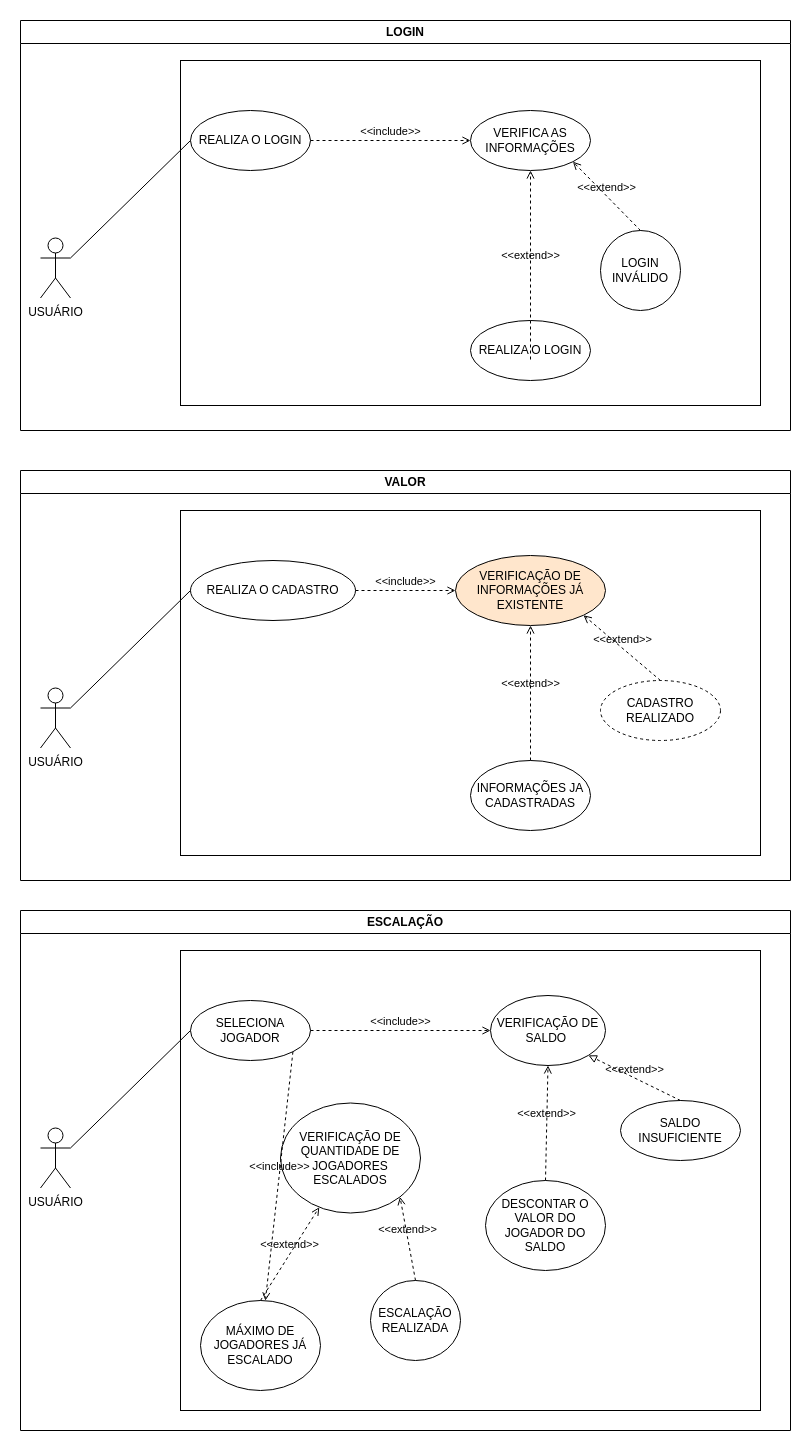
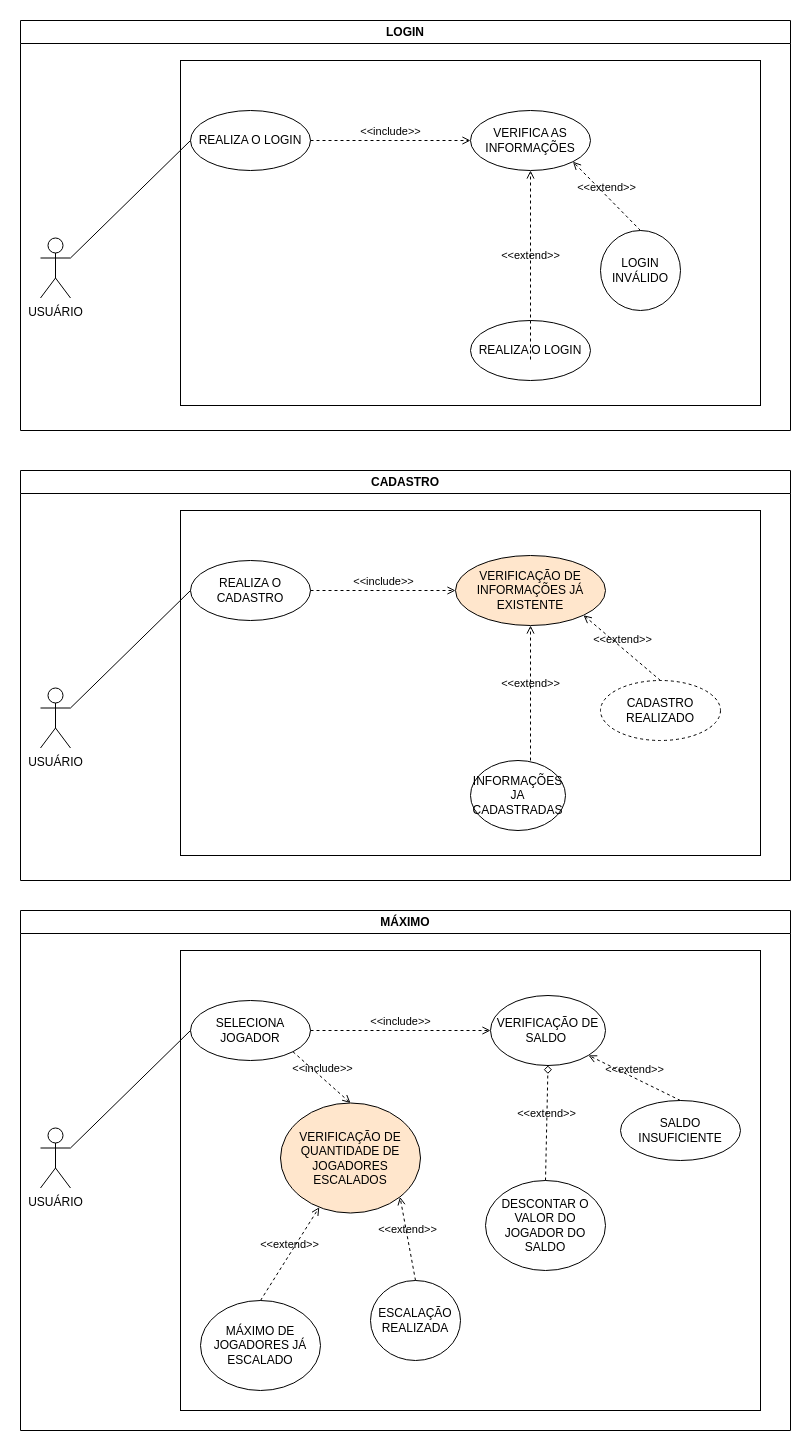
  <mxCell id="0" />
  <mxCell id="1" parent="0" />
  <mxCell id="2" value="LOGIN" style="swimlane;whiteSpace=wrap;html=1;" vertex="1" parent="1"><mxGeometry x="20" y="20" width="770" height="410" as="geometry" /></mxCell>
  <mxCell id="3" value="USUÁRIO" style="shape=umlActor;verticalLabelPosition=bottom;verticalAlign=top;html=1;outlineConnect=0;" vertex="1" parent="2"><mxGeometry x="20" y="217.5" width="30" height="60" as="geometry" /></mxCell>
  <mxCell id="4" value="" style="rounded=0;whiteSpace=wrap;html=1;" vertex="1" parent="2"><mxGeometry x="160" y="40" width="580" height="345" as="geometry" /></mxCell>
  <mxCell id="5" value="REALIZA O LOGIN" style="ellipse;whiteSpace=wrap;html=1;" vertex="1" parent="2"><mxGeometry x="170" y="90" width="120" height="60" as="geometry" /></mxCell>
  <mxCell id="6" value="" style="endArrow=none;html=1;rounded=0;exitX=1;exitY=0.333;exitDx=0;exitDy=0;exitPerimeter=0;entryX=0;entryY=0.5;entryDx=0;entryDy=0;" edge="1" parent="2" source="3" target="5"><mxGeometry width="50" height="50" relative="1" as="geometry"><mxPoint x="360" y="380" as="sourcePoint" /><mxPoint x="410" y="330" as="targetPoint" /></mxGeometry></mxCell>
  <mxCell id="7" value="VERIFICA AS INFORMAÇÕES" style="ellipse;whiteSpace=wrap;html=1;" vertex="1" parent="2"><mxGeometry x="450" y="90" width="120" height="60" as="geometry" /></mxCell>
  <mxCell id="8" value="&amp;lt;&amp;lt;include&amp;gt;&amp;gt;" style="html=1;verticalAlign=bottom;labelBackgroundColor=none;endArrow=open;endFill=0;dashed=1;rounded=0;exitX=1;exitY=0.5;exitDx=0;exitDy=0;" edge="1" parent="2" source="5" target="7"><mxGeometry width="160" relative="1" as="geometry"><mxPoint x="300" y="340" as="sourcePoint" /><mxPoint x="460" y="340" as="targetPoint" /></mxGeometry></mxCell>
  <mxCell id="9" value="LOGIN INVÁLIDO" style="ellipse;whiteSpace=wrap;html=1;" vertex="1" parent="2"><mxGeometry x="580" y="210" width="80" height="80" as="geometry" /></mxCell>
  <mxCell id="10" value="REALIZA O LOGIN" style="ellipse;whiteSpace=wrap;html=1;" vertex="1" parent="2"><mxGeometry x="450" y="300" width="120" height="60" as="geometry" /></mxCell>
  <mxCell id="11" value="&amp;lt;&amp;lt;extend&amp;gt;&amp;gt;" style="html=1;verticalAlign=bottom;labelBackgroundColor=none;endArrow=open;endFill=0;dashed=1;rounded=0;entryX=1;entryY=1;entryDx=0;entryDy=0;exitX=0.5;exitY=0;exitDx=0;exitDy=0;" edge="1" parent="2" source="9" target="7"><mxGeometry width="160" relative="1" as="geometry"><mxPoint x="280" y="239.5" as="sourcePoint" /><mxPoint x="440" y="239.5" as="targetPoint" /></mxGeometry></mxCell>
  <mxCell id="12" value="&amp;lt;&amp;lt;extend&amp;gt;&amp;gt;" style="html=1;verticalAlign=bottom;labelBackgroundColor=none;endArrow=open;endFill=0;dashed=1;rounded=0;entryX=0.5;entryY=1;entryDx=0;entryDy=0;" edge="1" parent="2" target="7"><mxGeometry width="160" relative="1" as="geometry"><mxPoint x="510" y="339" as="sourcePoint" /><mxPoint x="419.996" y="270.003" as="targetPoint" /></mxGeometry></mxCell>
- <mxCell id="13" value="VALOR" style="swimlane;whiteSpace=wrap;html=1;" vertex="1" parent="1"><mxGeometry x="20" y="470" width="770" height="410" as="geometry" /></mxCell>
+ <mxCell id="13" value="CADASTRO" style="swimlane;whiteSpace=wrap;html=1;" vertex="1" parent="1"><mxGeometry x="20" y="470" width="770" height="410" as="geometry" /></mxCell>
  <mxCell id="14" value="USUÁRIO" style="shape=umlActor;verticalLabelPosition=bottom;verticalAlign=top;html=1;outlineConnect=0;" vertex="1" parent="13"><mxGeometry x="20" y="217.5" width="30" height="60" as="geometry" /></mxCell>
  <mxCell id="15" value="" style="rounded=0;whiteSpace=wrap;html=1;" vertex="1" parent="13"><mxGeometry x="160" y="40" width="580" height="345" as="geometry" /></mxCell>
- <mxCell id="16" value="REALIZA O CADASTRO" style="ellipse;whiteSpace=wrap;html=1;" vertex="1" parent="13"><mxGeometry x="170" y="90" width="165" height="60" as="geometry" /></mxCell>
+ <mxCell id="16" value="REALIZA O CADASTRO" style="ellipse;whiteSpace=wrap;html=1;" vertex="1" parent="13"><mxGeometry x="170" y="90" width="120" height="60" as="geometry" /></mxCell>
  <mxCell id="17" value="" style="endArrow=none;html=1;rounded=0;exitX=1;exitY=0.333;exitDx=0;exitDy=0;exitPerimeter=0;entryX=0;entryY=0.5;entryDx=0;entryDy=0;" edge="1" parent="13" source="14" target="16"><mxGeometry width="50" height="50" relative="1" as="geometry"><mxPoint x="360" y="380" as="sourcePoint" /><mxPoint x="410" y="330" as="targetPoint" /></mxGeometry></mxCell>
  <mxCell id="18" value="VERIFICAÇÃO DE INFORMAÇÕES JÁ EXISTENTE" style="ellipse;whiteSpace=wrap;html=1;fillColor=#ffe6cc;" vertex="1" parent="13"><mxGeometry x="435" y="85" width="150" height="70" as="geometry" /></mxCell>
  <mxCell id="19" value="&amp;lt;&amp;lt;include&amp;gt;&amp;gt;" style="html=1;verticalAlign=bottom;labelBackgroundColor=none;endArrow=open;endFill=0;dashed=1;rounded=0;exitX=1;exitY=0.5;exitDx=0;exitDy=0;" edge="1" parent="13" source="16" target="18"><mxGeometry width="160" relative="1" as="geometry"><mxPoint x="300" y="340" as="sourcePoint" /><mxPoint x="460" y="340" as="targetPoint" /></mxGeometry></mxCell>
  <mxCell id="20" value="CADASTRO REALIZADO" style="ellipse;whiteSpace=wrap;html=1;dashed=1;" vertex="1" parent="13"><mxGeometry x="580" y="210" width="120" height="60" as="geometry" /></mxCell>
- <mxCell id="21" value="INFORMAÇÕES JA CADASTRADAS" style="ellipse;whiteSpace=wrap;html=1;" vertex="1" parent="13"><mxGeometry x="450" y="290" width="120" height="70" as="geometry" /></mxCell>
+ <mxCell id="21" value="INFORMAÇÕES JA CADASTRADAS" style="ellipse;whiteSpace=wrap;html=1;" vertex="1" parent="13"><mxGeometry x="450" y="290" width="95" height="70" as="geometry" /></mxCell>
  <mxCell id="22" value="&amp;lt;&amp;lt;extend&amp;gt;&amp;gt;" style="html=1;verticalAlign=bottom;labelBackgroundColor=none;endArrow=open;endFill=0;dashed=1;rounded=0;entryX=1;entryY=1;entryDx=0;entryDy=0;exitX=0.5;exitY=0;exitDx=0;exitDy=0;" edge="1" parent="13" source="20" target="18"><mxGeometry width="160" relative="1" as="geometry"><mxPoint x="280" y="239.5" as="sourcePoint" /><mxPoint x="440" y="239.5" as="targetPoint" /></mxGeometry></mxCell>
  <mxCell id="23" value="&amp;lt;&amp;lt;extend&amp;gt;&amp;gt;" style="html=1;verticalAlign=bottom;labelBackgroundColor=none;endArrow=open;endFill=0;dashed=1;rounded=0;entryX=0.5;entryY=1;entryDx=0;entryDy=0;" edge="1" parent="13" target="18"><mxGeometry width="160" relative="1" as="geometry"><mxPoint x="510" y="290" as="sourcePoint" /><mxPoint x="419.996" y="270.003" as="targetPoint" /></mxGeometry></mxCell>
- <mxCell id="24" value="ESCALAÇÃO" style="swimlane;whiteSpace=wrap;html=1;" vertex="1" parent="1"><mxGeometry x="20" y="910" width="770" height="520" as="geometry" /></mxCell>
+ <mxCell id="24" value="MÁXIMO" style="swimlane;whiteSpace=wrap;html=1;" vertex="1" parent="1"><mxGeometry x="20" y="910" width="770" height="520" as="geometry" /></mxCell>
  <mxCell id="25" value="USUÁRIO" style="shape=umlActor;verticalLabelPosition=bottom;verticalAlign=top;html=1;outlineConnect=0;" vertex="1" parent="24"><mxGeometry x="20" y="217.5" width="30" height="60" as="geometry" /></mxCell>
  <mxCell id="26" value="" style="rounded=0;whiteSpace=wrap;html=1;" vertex="1" parent="24"><mxGeometry x="160" y="40" width="580" height="460" as="geometry" /></mxCell>
  <mxCell id="27" value="SELECIONA JOGADOR" style="ellipse;whiteSpace=wrap;html=1;" vertex="1" parent="24"><mxGeometry x="170" y="90" width="120" height="60" as="geometry" /></mxCell>
  <mxCell id="28" value="" style="endArrow=none;html=1;rounded=0;exitX=1;exitY=0.333;exitDx=0;exitDy=0;exitPerimeter=0;entryX=0;entryY=0.5;entryDx=0;entryDy=0;" edge="1" parent="24" source="25" target="27"><mxGeometry width="50" height="50" relative="1" as="geometry"><mxPoint x="360" y="380" as="sourcePoint" /><mxPoint x="410" y="330" as="targetPoint" /></mxGeometry></mxCell>
  <mxCell id="29" value="VERIFICAÇÃO DE SALDO&amp;nbsp;" style="ellipse;whiteSpace=wrap;html=1;" vertex="1" parent="24"><mxGeometry x="470" y="85" width="115" height="70" as="geometry" /></mxCell>
  <mxCell id="30" value="&amp;lt;&amp;lt;include&amp;gt;&amp;gt;" style="html=1;verticalAlign=bottom;labelBackgroundColor=none;endArrow=open;endFill=0;dashed=1;rounded=0;exitX=1;exitY=0.5;exitDx=0;exitDy=0;" edge="1" parent="24" source="27" target="29"><mxGeometry width="160" relative="1" as="geometry"><mxPoint x="300" y="340" as="sourcePoint" /><mxPoint x="460" y="340" as="targetPoint" /></mxGeometry></mxCell>
  <mxCell id="31" value="SALDO INSUFICIENTE" style="ellipse;whiteSpace=wrap;html=1;" vertex="1" parent="24"><mxGeometry x="600" y="190" width="120" height="60" as="geometry" /></mxCell>
  <mxCell id="32" value="DESCONTAR O VALOR DO JOGADOR DO SALDO" style="ellipse;whiteSpace=wrap;html=1;" vertex="1" parent="24"><mxGeometry x="465" y="270" width="120" height="90" as="geometry" /></mxCell>
- <mxCell id="33" value="&amp;lt;&amp;lt;extend&amp;gt;&amp;gt;" style="html=1;verticalAlign=bottom;labelBackgroundColor=none;endArrow=block;endFill=0;dashed=1;rounded=0;entryX=1;entryY=1;entryDx=0;entryDy=0;exitX=0.5;exitY=0;exitDx=0;exitDy=0;" edge="1" parent="24" source="31" target="29"><mxGeometry width="160" relative="1" as="geometry"><mxPoint x="280" y="239.5" as="sourcePoint" /><mxPoint x="440" y="239.5" as="targetPoint" /></mxGeometry></mxCell>
- <mxCell id="34" value="&amp;lt;&amp;lt;extend&amp;gt;&amp;gt;" style="html=1;verticalAlign=bottom;labelBackgroundColor=none;endArrow=open;endFill=0;dashed=1;rounded=0;entryX=0.5;entryY=1;entryDx=0;entryDy=0;exitX=0.5;exitY=0;exitDx=0;exitDy=0;" edge="1" parent="24" target="29" source="32"><mxGeometry width="160" relative="1" as="geometry"><mxPoint x="510" y="290" as="sourcePoint" /><mxPoint x="419.996" y="270.003" as="targetPoint" /></mxGeometry></mxCell>
- <mxCell id="35" value="VERIFICAÇÃO DE QUANTIDADE DE JOGADORES ESCALADOS" style="ellipse;whiteSpace=wrap;html=1;" vertex="1" parent="24"><mxGeometry x="260" y="192.5" width="140" height="110" as="geometry" /></mxCell>
- <mxCell id="36" value="&amp;lt;&amp;lt;include&amp;gt;&amp;gt;" style="html=1;verticalAlign=bottom;labelBackgroundColor=none;endArrow=open;endFill=0;dashed=1;rounded=0;exitX=1;exitY=1;exitDx=0;exitDy=0;" edge="1" parent="24" source="27" target="37"><mxGeometry width="160" relative="1" as="geometry"><mxPoint x="300" y="130" as="sourcePoint" /><mxPoint x="480" y="130" as="targetPoint" /></mxGeometry></mxCell>
+ <mxCell id="33" value="&amp;lt;&amp;lt;extend&amp;gt;&amp;gt;" style="html=1;verticalAlign=bottom;labelBackgroundColor=none;endArrow=open;endFill=0;dashed=1;rounded=0;entryX=1;entryY=1;entryDx=0;entryDy=0;exitX=0.5;exitY=0;exitDx=0;exitDy=0;" edge="1" parent="24" source="31" target="29"><mxGeometry width="160" relative="1" as="geometry"><mxPoint x="280" y="239.5" as="sourcePoint" /><mxPoint x="440" y="239.5" as="targetPoint" /></mxGeometry></mxCell>
+ <mxCell id="34" value="&amp;lt;&amp;lt;extend&amp;gt;&amp;gt;" style="html=1;verticalAlign=bottom;labelBackgroundColor=none;endArrow=diamond;endFill=0;dashed=1;rounded=0;entryX=0.5;entryY=1;entryDx=0;entryDy=0;exitX=0.5;exitY=0;exitDx=0;exitDy=0;" edge="1" parent="24" target="29" source="32"><mxGeometry width="160" relative="1" as="geometry"><mxPoint x="510" y="290" as="sourcePoint" /><mxPoint x="419.996" y="270.003" as="targetPoint" /></mxGeometry></mxCell>
+ <mxCell id="35" value="VERIFICAÇÃO DE QUANTIDADE DE JOGADORES ESCALADOS" style="ellipse;whiteSpace=wrap;html=1;fillColor=#ffe6cc;" vertex="1" parent="24"><mxGeometry x="260" y="192.5" width="140" height="110" as="geometry" /></mxCell>
+ <mxCell id="36" value="&amp;lt;&amp;lt;include&amp;gt;&amp;gt;" style="html=1;verticalAlign=bottom;labelBackgroundColor=none;endArrow=open;endFill=0;dashed=1;rounded=0;exitX=1;exitY=1;exitDx=0;exitDy=0;entryX=0.5;entryY=0;entryDx=0;entryDy=0;" edge="1" parent="24" source="27" target="35"><mxGeometry width="160" relative="1" as="geometry"><mxPoint x="300" y="130" as="sourcePoint" /><mxPoint x="480" y="130" as="targetPoint" /></mxGeometry></mxCell>
  <mxCell id="37" value="MÁXIMO DE JOGADORES JÁ ESCALADO" style="ellipse;whiteSpace=wrap;html=1;" vertex="1" parent="24"><mxGeometry x="180" y="390" width="120" height="90" as="geometry" /></mxCell>
  <mxCell id="38" value="&amp;lt;&amp;lt;extend&amp;gt;&amp;gt;" style="html=1;verticalAlign=bottom;labelBackgroundColor=none;endArrow=open;endFill=0;dashed=1;rounded=0;exitX=0.5;exitY=0;exitDx=0;exitDy=0;" edge="1" parent="24" source="37" target="35"><mxGeometry width="160" relative="1" as="geometry"><mxPoint x="535" y="280" as="sourcePoint" /><mxPoint x="537.5" y="165" as="targetPoint" /></mxGeometry></mxCell>
  <mxCell id="39" value="ESCALAÇÃO REALIZADA" style="ellipse;whiteSpace=wrap;html=1;" vertex="1" parent="24"><mxGeometry x="350" y="370" width="90" height="80" as="geometry" /></mxCell>
  <mxCell id="40" value="&amp;lt;&amp;lt;extend&amp;gt;&amp;gt;" style="html=1;verticalAlign=bottom;labelBackgroundColor=none;endArrow=open;endFill=0;dashed=1;rounded=0;exitX=0.5;exitY=0;exitDx=0;exitDy=0;entryX=1;entryY=1;entryDx=0;entryDy=0;" edge="1" parent="24" source="39" target="35"><mxGeometry width="160" relative="1" as="geometry"><mxPoint x="250" y="400" as="sourcePoint" /><mxPoint x="308.796" y="306.733" as="targetPoint" /></mxGeometry></mxCell>
